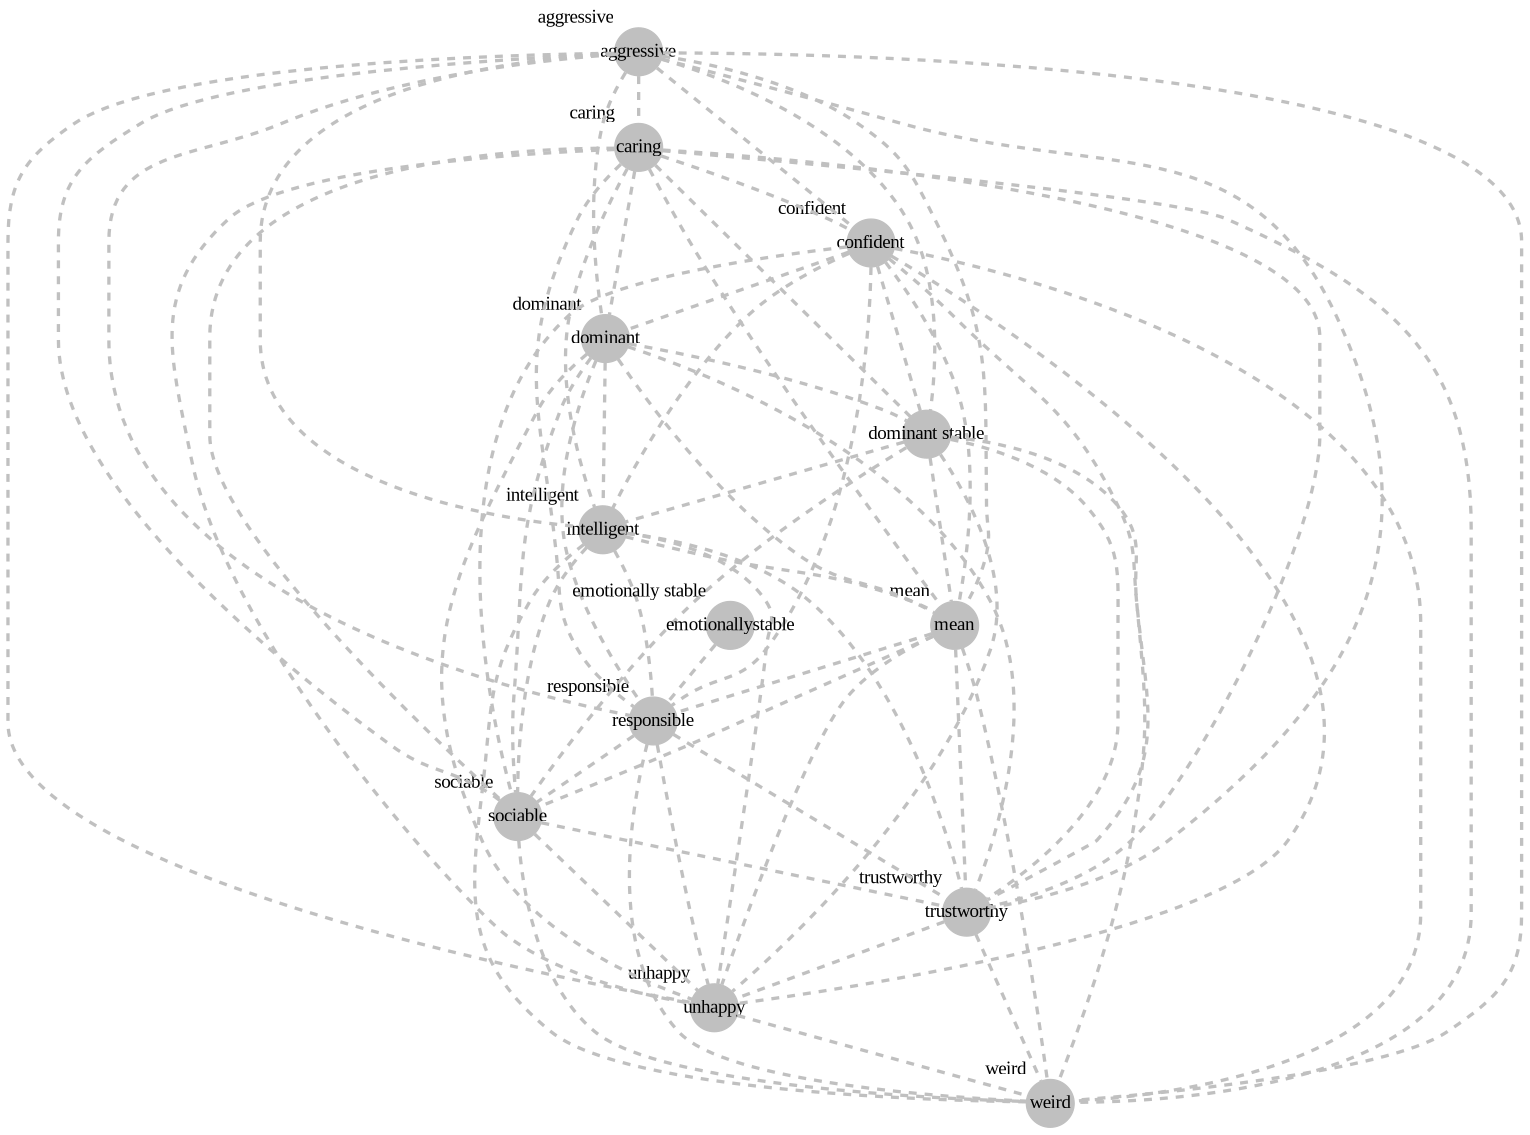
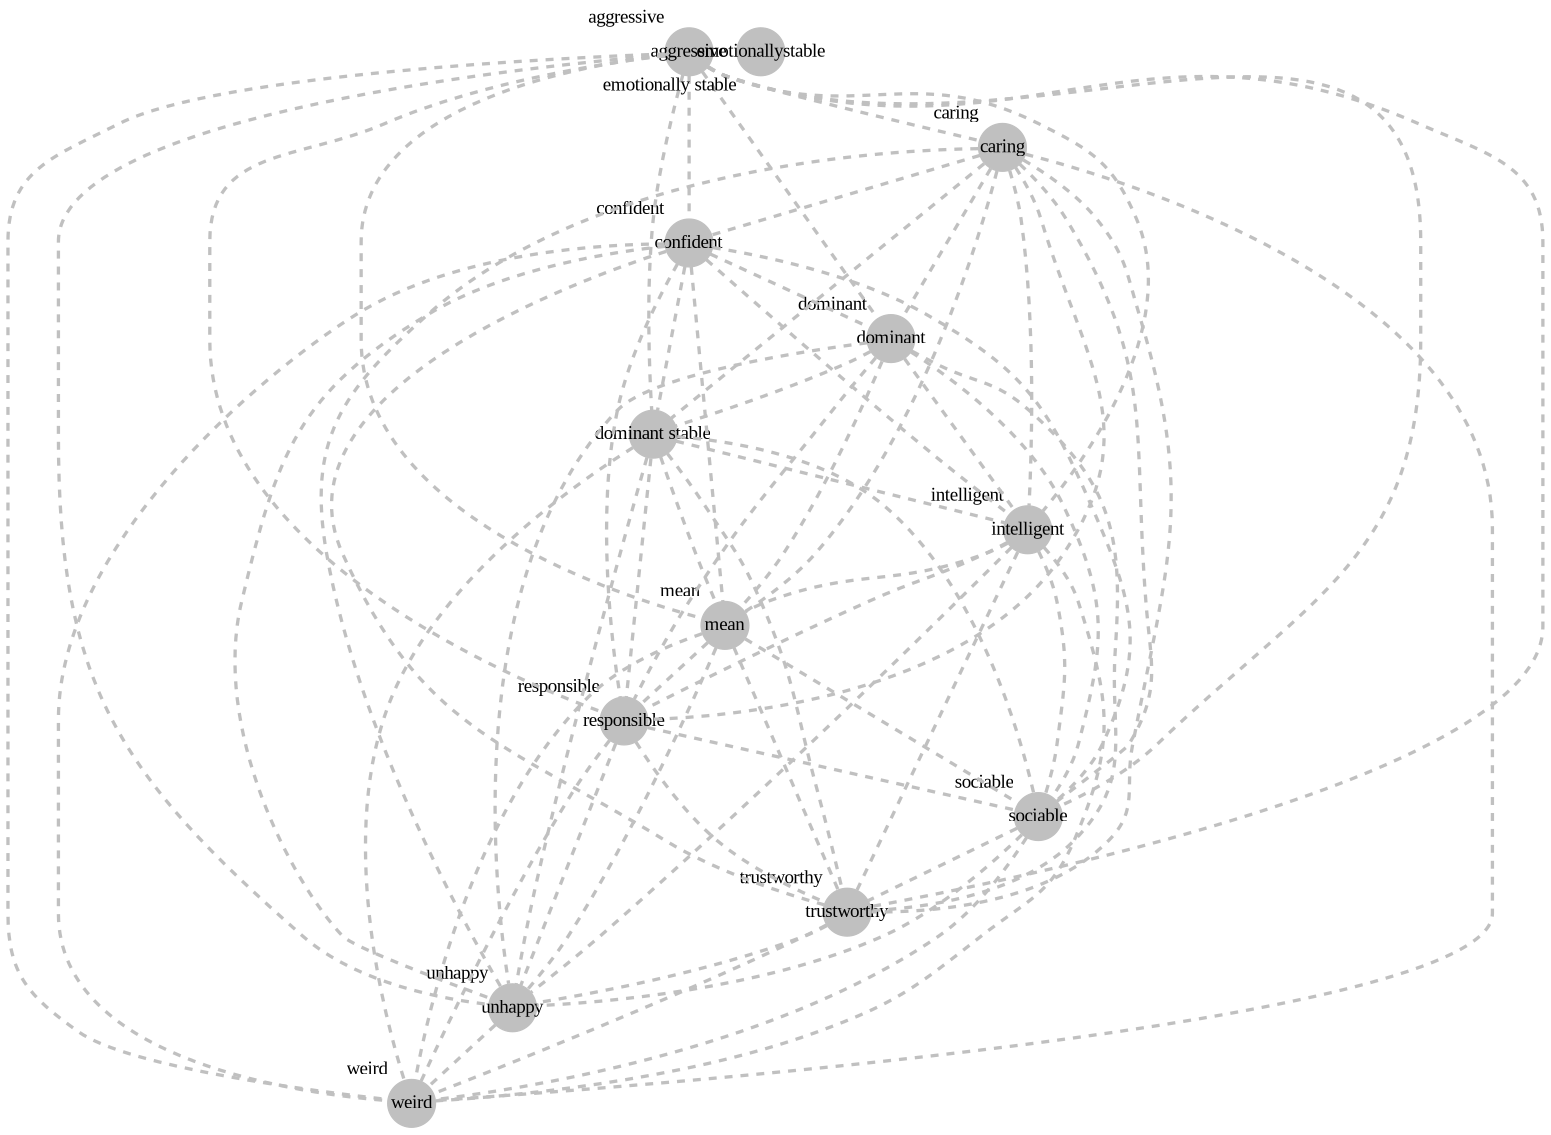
  strict graph {
    fontname="Liberation Serif"
    node [color=gray fillcolor=gray fixedsize=true fontname="Liberation Serif" shape=circle style=filled]
    edge [color=gray fontname="Liberation Serif" penwidth=2.5 style=dashed]
    aggressive [xlabel=aggressive]
    caring [xlabel=caring]
    confident [xlabel=confident]
    dominant [xlabel=dominant]
    intelligent [xlabel=intelligent]
    mean [xlabel=mean]
    responsible [xlabel=responsible]
    sociable [xlabel=sociable]
    trustworthy [xlabel=trustworthy]
    unhappy [xlabel=unhappy]
    weird [xlabel=weird]
    n12 [label="dominant stable"]
    emotionallystable [xlabel="emotionally stable"]
    aggressive -- caring
    aggressive -- confident
    aggressive -- dominant
    aggressive -- intelligent
    aggressive -- mean
    aggressive -- responsible
    aggressive -- sociable
    aggressive -- trustworthy
    aggressive -- unhappy
    aggressive -- weird
    aggressive -- n12
    caring -- confident
    caring -- dominant
    caring -- intelligent
    caring -- mean
    caring -- responsible
    caring -- sociable
    caring -- trustworthy
    caring -- unhappy
    caring -- weird
    caring -- n12
    confident -- dominant
    confident -- intelligent
    confident -- mean
    confident -- responsible
    confident -- sociable
    confident -- trustworthy
    confident -- unhappy
    confident -- weird
    confident -- n12
    dominant -- intelligent
    dominant -- mean
    dominant -- responsible
    dominant -- sociable
    dominant -- trustworthy
    dominant -- unhappy
    dominant -- n12
    intelligent -- mean
    intelligent -- responsible
    intelligent -- sociable
    intelligent -- trustworthy
    intelligent -- unhappy
    intelligent -- weird
    mean -- responsible
    mean -- sociable
    mean -- trustworthy
    mean -- unhappy
    mean -- weird
    responsible -- sociable
    responsible -- trustworthy
    responsible -- unhappy
    responsible -- weird
    sociable -- trustworthy
    sociable -- unhappy
    sociable -- weird
    trustworthy -- unhappy
    trustworthy -- weird
    unhappy -- weird
    n12 -- intelligent
    n12 -- mean
-   emotionallystable -- responsible
+   n12 -- responsible
    n12 -- sociable
    n12 -- trustworthy
    n12 -- unhappy
    n12 -- weird
  }
